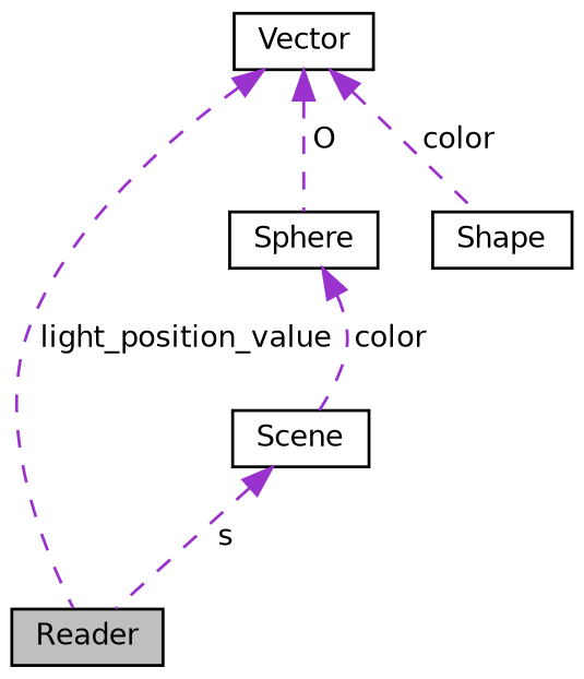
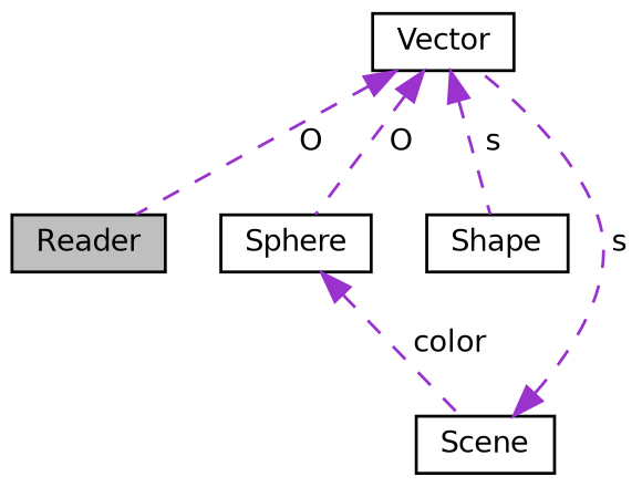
  digraph {
    node [color=black fillcolor=white fontname=Helvetica fontsize=10 shape=record style=filled]
    edge [color=darkorchid3 dir=back fontname=Helvetica fontsize=10 labelfontname=Helvetica labelfontsize=10 style=dashed]
    n1 [fillcolor=grey75 fontcolor=black height=0.2 label=Reader width=0.4]
    n2 [height=0.2 label=Vector width=0.4]
    n3 [height=0.2 label=Sphere width=0.4]
    n4 [height=0.2 label=Shape width=0.4]
    n5 [height=0.2 label=Scene width=0.4]
-   n2 -> n1 [label=" light_position_value"]
+   n2 -> n1 [label=" O"]
    n2 -> n3 [label=" O"]
-   n2 -> n4 [label=" color"]
+   n2 -> n4 [label=" s"]
    n3 -> n5 [label=" color"]
-   n5 -> n1 [label=" s"]
+   n5 -> n2 [label=" s"]
  }
